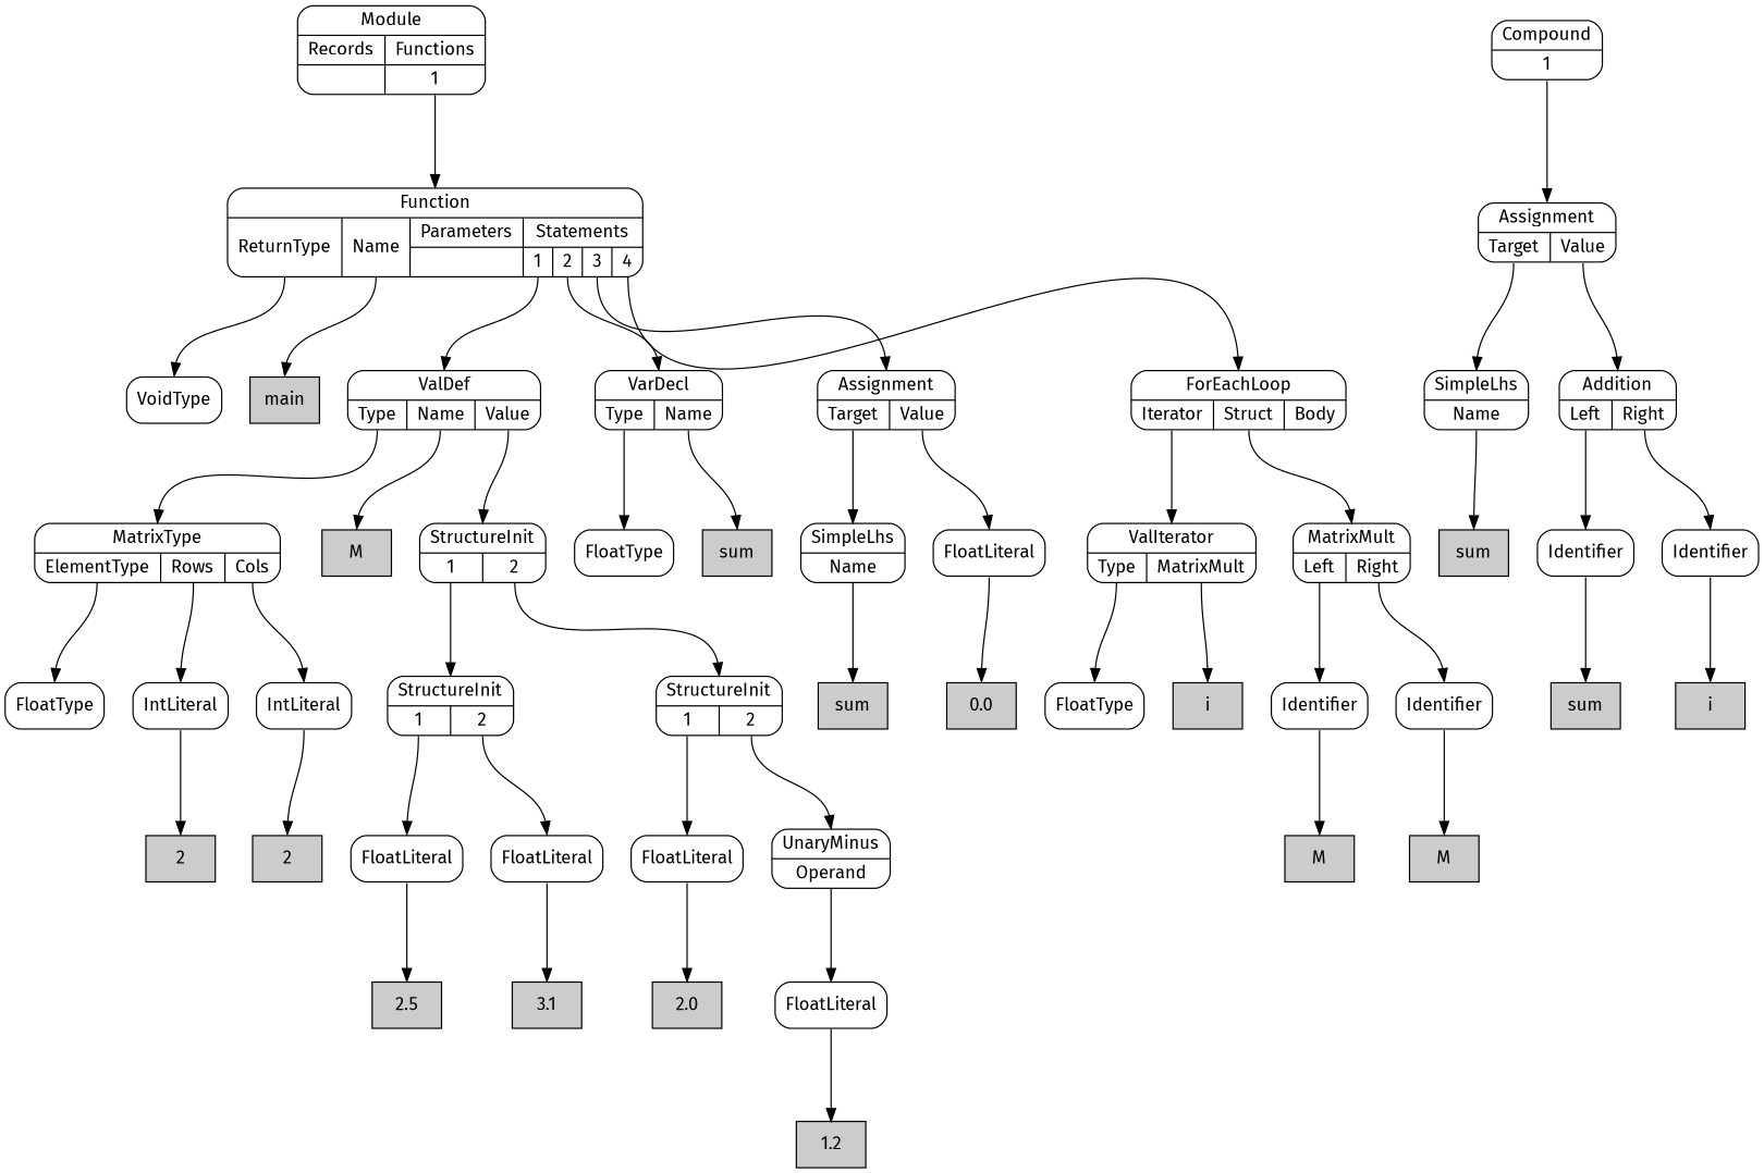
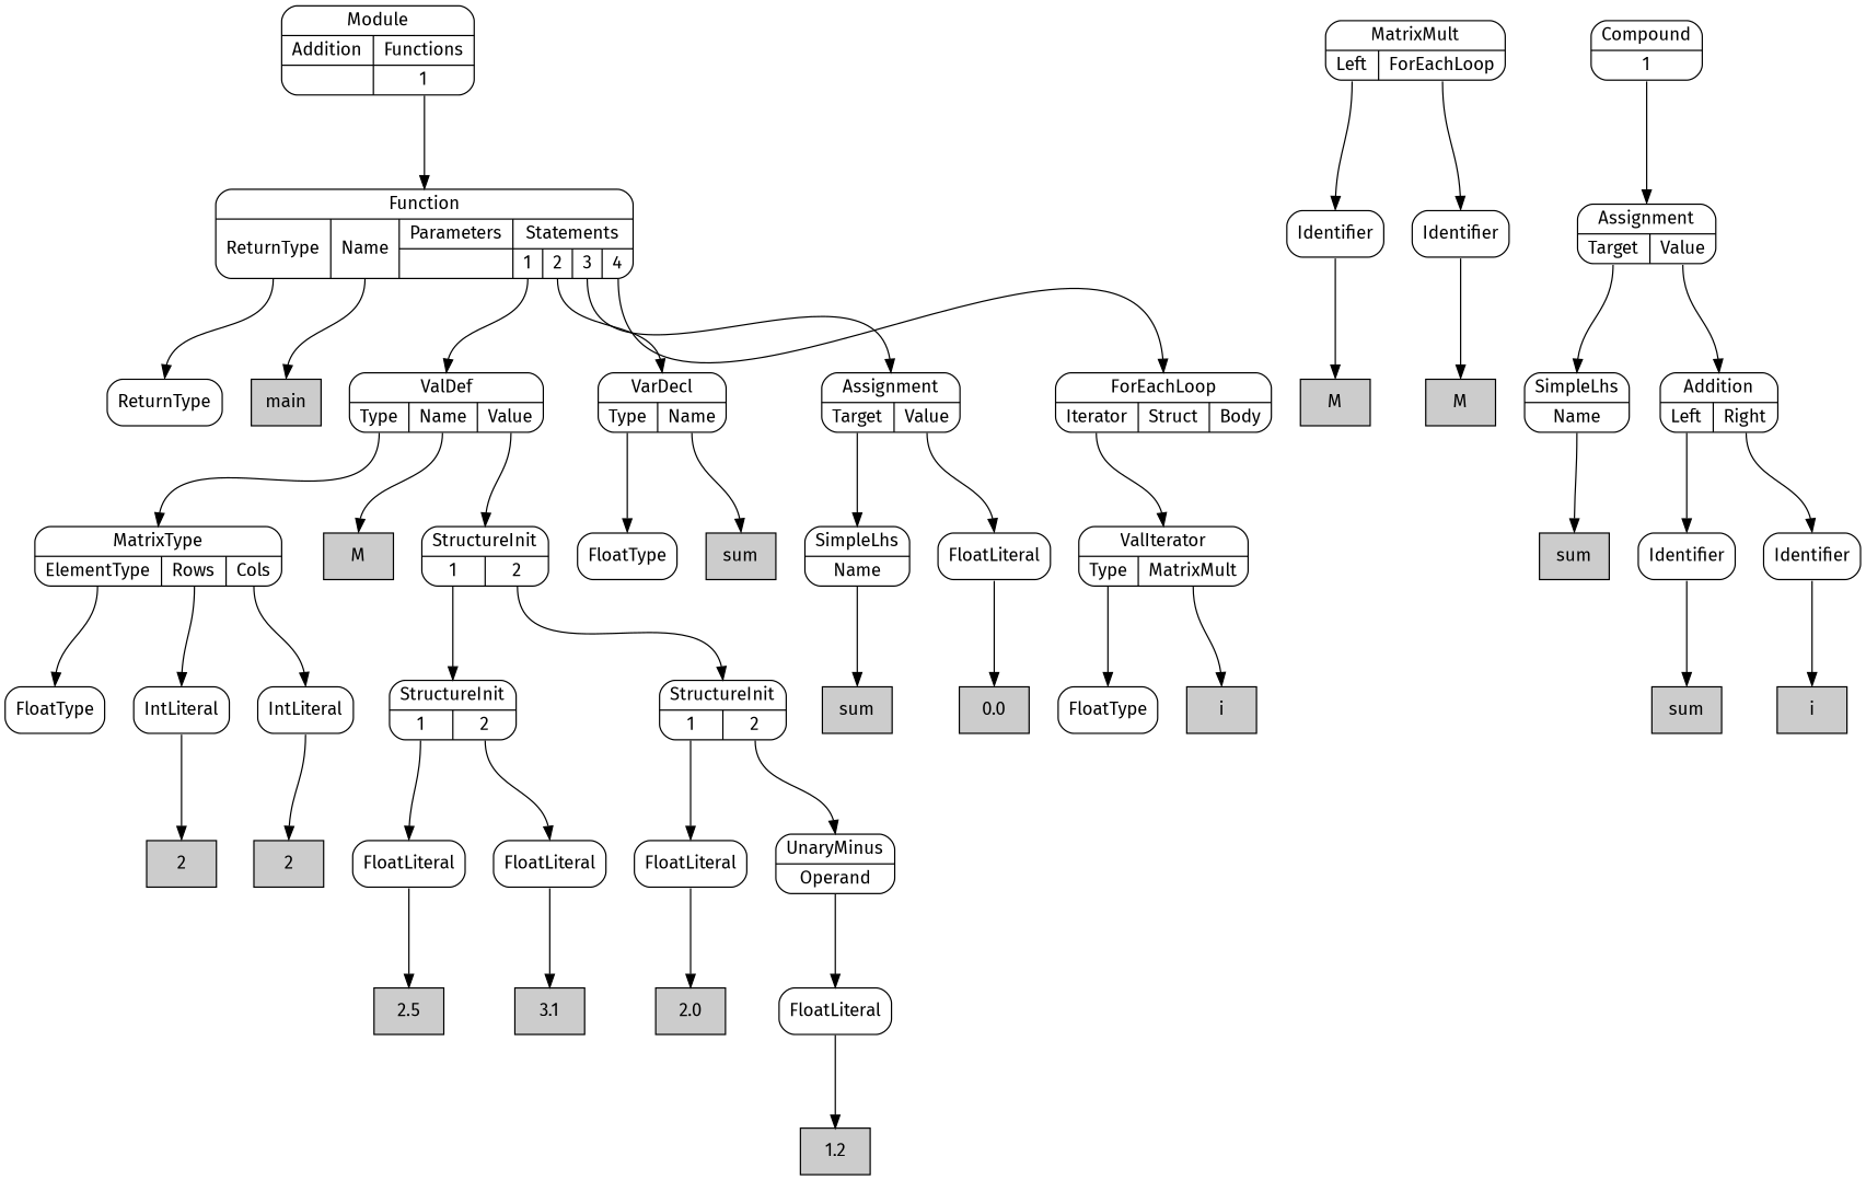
  digraph {
    fontname="Fira Sans"
    nodesep=0.3
    ordering=out
    ranksep=1
    node [fillcolor=white fontname="Fira Sans" shape=Mrecord style=filled]
    edge [fontname="Fira Sans" headport=n tailport="p0:s"]
-   n1 [label=VoidType]
+   n1 [label=ReturnType]
    n2 [fillcolor="#cccccc" label=main shape=box]
    n3 [label=FloatType]
    n4 [fillcolor="#cccccc" label=2 shape=box]
    n5 [label=IntLiteral]
    n6 [fillcolor="#cccccc" label=2 shape=box]
    n7 [label=IntLiteral]
    n8 [label="{MatrixType|{<p0>ElementType|<p1>Rows|<p2>Cols}}"]
    n9 [fillcolor="#cccccc" label=M shape=box]
    n10 [fillcolor="#cccccc" label=2.5 shape=box]
    n11 [label=FloatLiteral]
    n12 [fillcolor="#cccccc" label=3.1 shape=box]
    n13 [label=FloatLiteral]
    n14 [label="{StructureInit|{<p0>1|<p1>2}}"]
    n15 [fillcolor="#cccccc" label=2.0 shape=box]
    n16 [label=FloatLiteral]
    n17 [fillcolor="#cccccc" label=1.2 shape=box]
    n18 [label=FloatLiteral]
    n19 [label="{UnaryMinus|{<p0>Operand}}"]
    n20 [label="{StructureInit|{<p0>1|<p1>2}}"]
    n21 [label="{StructureInit|{<p0>1|<p1>2}}"]
    n22 [label="{ValDef|{<p0>Type|<p1>Name|<p2>Value}}"]
    n23 [label=FloatType]
    n24 [fillcolor="#cccccc" label=sum shape=box]
    n25 [label="{VarDecl|{<p0>Type|<p1>Name}}"]
    n26 [fillcolor="#cccccc" label=sum shape=box]
    n27 [label="{SimpleLhs|{<p0>Name}}"]
    n28 [fillcolor="#cccccc" label=0.0 shape=box]
    n29 [label=FloatLiteral]
    n30 [label="{Assignment|{<p0>Target|<p1>Value}}"]
    n31 [label=FloatType]
    n32 [fillcolor="#cccccc" label=i shape=box]
    n33 [label="{ValIterator|{<p0>Type|<p1>MatrixMult}}"]
    n34 [fillcolor="#cccccc" label=M shape=box]
    n35 [label=Identifier]
    n36 [fillcolor="#cccccc" label=M shape=box]
    n37 [label=Identifier]
-   n38 [label="{MatrixMult|{<p0>Left|<p1>Right}}"]
+   n38 [label="{MatrixMult|{<p0>Left|<p1>ForEachLoop}}"]
    n39 [fillcolor="#cccccc" label=sum shape=box]
    n40 [label="{SimpleLhs|{<p0>Name}}"]
    n41 [fillcolor="#cccccc" label=sum shape=box]
    n42 [label=Identifier]
    n43 [fillcolor="#cccccc" label=i shape=box]
    n44 [label=Identifier]
    n45 [label="{Addition|{<p0>Left|<p1>Right}}"]
    n46 [label="{Assignment|{<p0>Target|<p1>Value}}"]
    n47 [label="{Compound|{<p0>1}}"]
    n48 [label="{ForEachLoop|{<p0>Iterator|<p1>Struct|<p2>Body}}"]
    n49 [label="{Function|{<p0>ReturnType|<p1>Name|{Parameters|{}}|{Statements|{<p3_0>1|<p3_1>2|<p3_2>3|<p3_3>4}}}}"]
-   n50 [label="{Module|{{Records|{}}|{Functions|{<p1_0>1}}}}"]
+   n50 [label="{Module|{{Addition|{}}|{Functions|{<p1_0>1}}}}"]
    n5 -> n4 [tailport=s]
    n7 -> n6 [tailport=s]
    n8 -> n3
    n8 -> n5 [tailport="p1:s"]
    n8 -> n7 [tailport="p2:s"]
    n11 -> n10 [tailport=s]
    n13 -> n12 [tailport=s]
    n14 -> n11
    n14 -> n13 [tailport="p1:s"]
    n16 -> n15 [tailport=s]
    n18 -> n17 [tailport=s]
    n19 -> n18
    n20 -> n16
    n20 -> n19 [tailport="p1:s"]
    n21 -> n14
    n21 -> n20 [tailport="p1:s"]
    n22 -> n8
    n22 -> n9 [tailport="p1:s"]
    n22 -> n21 [tailport="p2:s"]
    n25 -> n23
    n25 -> n24 [tailport="p1:s"]
    n27 -> n26
    n29 -> n28 [tailport=s]
    n30 -> n27
    n30 -> n29 [tailport="p1:s"]
    n33 -> n31
    n33 -> n32 [tailport="p1:s"]
    n35 -> n34 [tailport=s]
    n37 -> n36 [tailport=s]
    n38 -> n35
    n38 -> n37 [tailport="p1:s"]
    n40 -> n39
    n42 -> n41 [tailport=s]
    n44 -> n43 [tailport=s]
    n45 -> n42
    n45 -> n44 [tailport="p1:s"]
    n46 -> n40
    n46 -> n45 [tailport="p1:s"]
    n47 -> n46
    n48 -> n33
-   n48 -> n38 [tailport="p1:s"]
    n49 -> n1
    n49 -> n2 [tailport="p1:s"]
    n49 -> n22 [tailport="p3_0:s"]
    n49 -> n25 [tailport="p3_1:s"]
    n49 -> n30 [tailport="p3_2:s"]
    n49 -> n48 [tailport="p3_3:s"]
    n50 -> n49 [tailport="p1_0:s"]
  }
